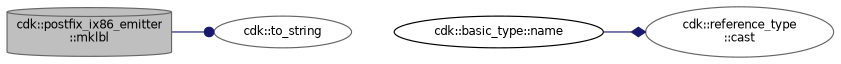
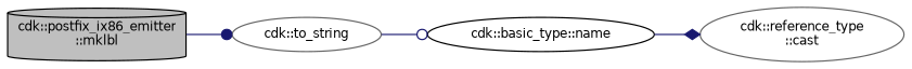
  digraph {
    rankdir=LR
    node [color=black fillcolor=white fontname=Helvetica fontsize=10 shape=ellipse style=filled]
    edge [color=midnightblue fontname=Helvetica fontsize=10 labelfontname=Helvetica labelfontsize=10 style=solid]
-   n1 [color=gray40 fillcolor=grey75 fontcolor=black height=0.2 label="cdk::postfix_ix86_emitter\l::mklbl" shape=cylinder width=0.4]
+   n1 [fillcolor=grey75 fontcolor=black height=0.2 label="cdk::postfix_ix86_emitter\l::mklbl" shape=cylinder width=0.4]
    n2 [color=gray40 height=0.2 label="cdk::to_string" width=0.4]
    n3 [height=0.2 label="cdk::basic_type::name" width=0.4]
    n4 [color=gray40 height=0.2 label="cdk::reference_type\l::cast" width=0.4]
    n1 -> n2 [arrowhead=dot]
+   n2 -> n3 [arrowhead=odot]
    n3 -> n4 [arrowhead=diamond]
  }
